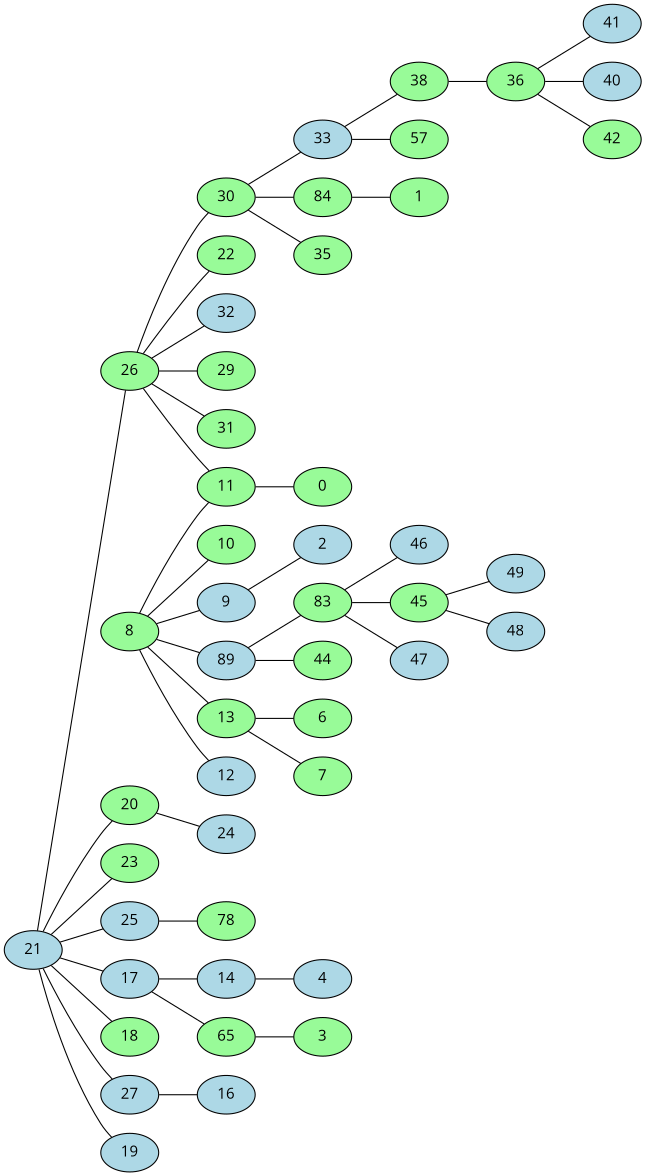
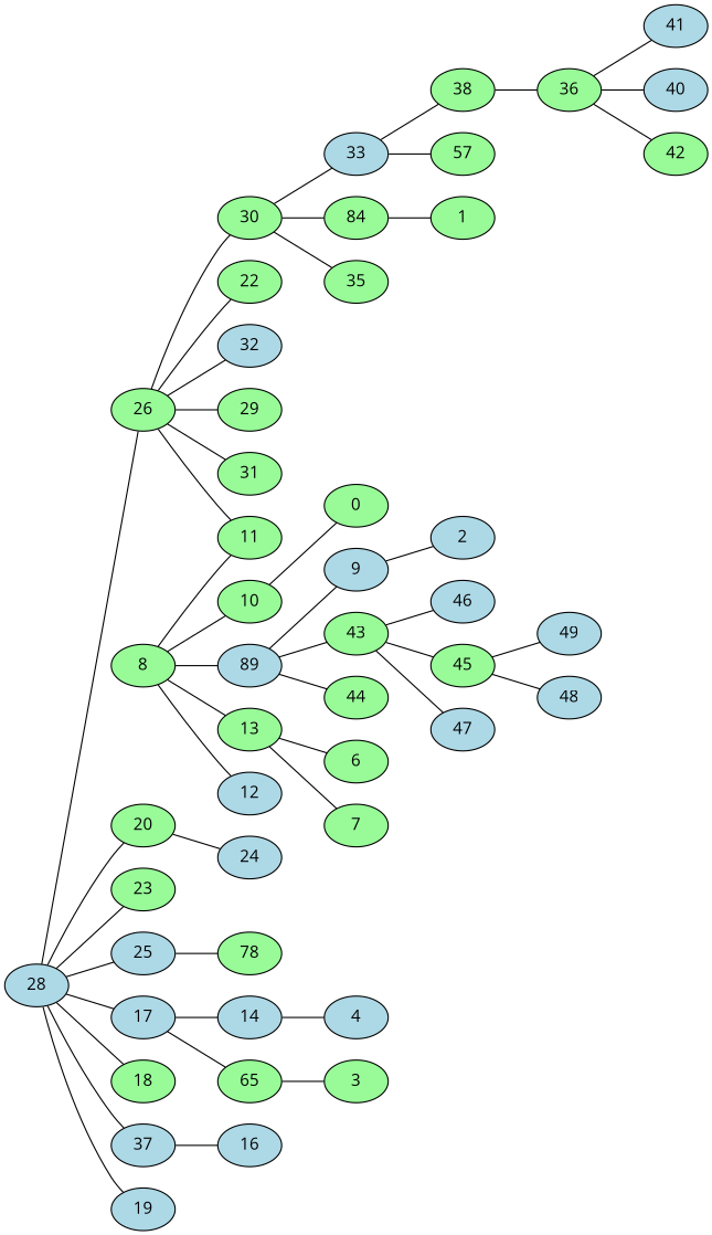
  graph {
    fontname="Open Sans"
    rankdir=LR
    node [fillcolor=palegreen fontname="Open Sans" style=filled]
    edge [fontname="Open Sans"]
-   21 [fillcolor=lightblue]
+   21 [fillcolor=lightblue label=28]
    26
    20
    23
    25 [fillcolor=lightblue]
    17 [fillcolor=lightblue]
    18
-   27 [fillcolor=lightblue]
+   27 [fillcolor=lightblue label=37]
    19 [fillcolor=lightblue]
    30
    22
    32 [fillcolor=lightblue]
    29
    31
    11
    24 [fillcolor=lightblue]
    n17 [label=78]
    14 [fillcolor=lightblue]
    n19 [label=65]
    16 [fillcolor=lightblue]
    33 [fillcolor=lightblue]
    n22 [label=84]
    35
    8
    10
    9 [fillcolor=lightblue]
    n27 [fillcolor=lightblue label=89]
    13
    12 [fillcolor=lightblue]
    4 [fillcolor=lightblue]
    3
    38
    n33 [label=57]
    1
    0
    2 [fillcolor=lightblue]
-   43 [label=83]
+   43
    44
    6
    7
    41 [fillcolor=lightblue]
    36
    40 [fillcolor=lightblue]
    42
    46 [fillcolor=lightblue]
    45
    47 [fillcolor=lightblue]
    49 [fillcolor=lightblue]
    48 [fillcolor=lightblue]
    21 -- 26
    21 -- 20
    21 -- 23
    21 -- 25
    21 -- 17
    21 -- 18
    21 -- 27
    21 -- 19
    26 -- 30
    26 -- 22
    26 -- 32
    26 -- 29
    26 -- 31
    26 -- 11
    20 -- 24
    25 -- n17
    17 -- 14
    17 -- n19
    27 -- 16
    30 -- 33
    30 -- n22
    30 -- 35
    14 -- 4
    n19 -- 3
    33 -- 38
    33 -- n33
    n22 -- 1
    8 -- 11
    8 -- 10
-   8 -- 9
+   n27 -- 9
    8 -- n27
    8 -- 13
    8 -- 12
-   11 -- 0
+   10 -- 0
    9 -- 2
    n27 -- 43
    n27 -- 44
    13 -- 6
    13 -- 7
    38 -- 36
    43 -- 46
    43 -- 45
    43 -- 47
    36 -- 41
    36 -- 40
    36 -- 42
    45 -- 49
    45 -- 48
  }
